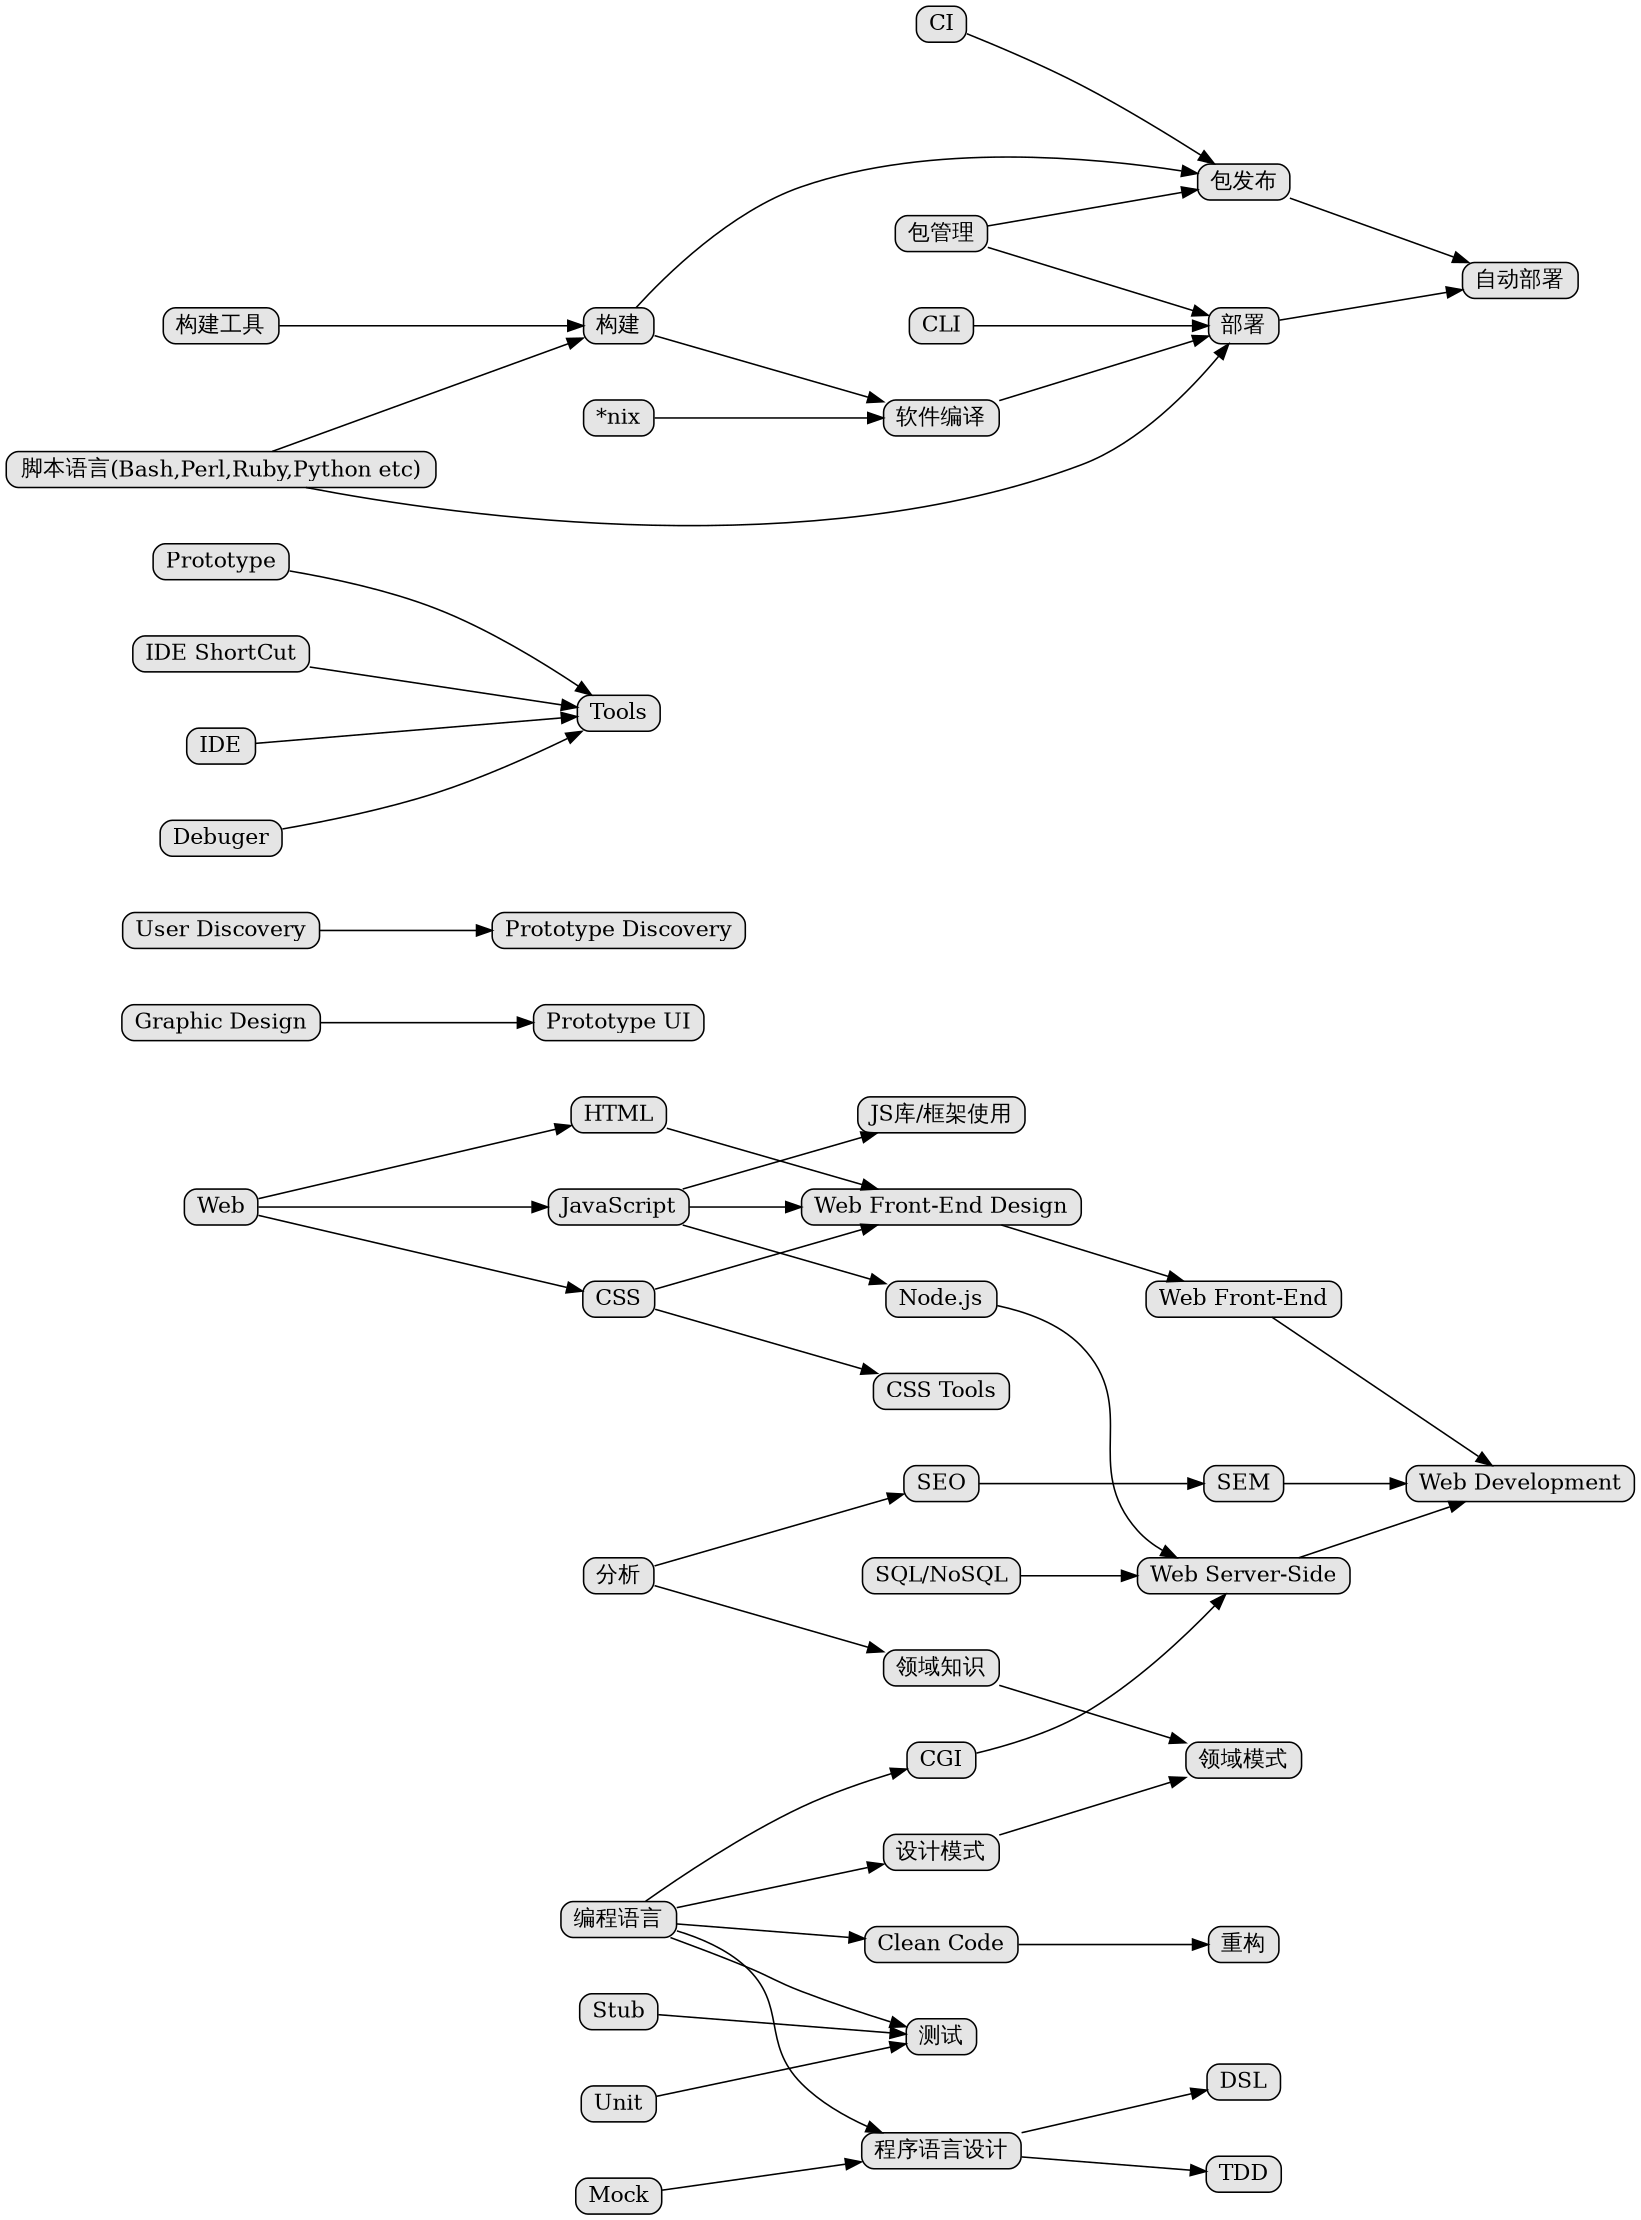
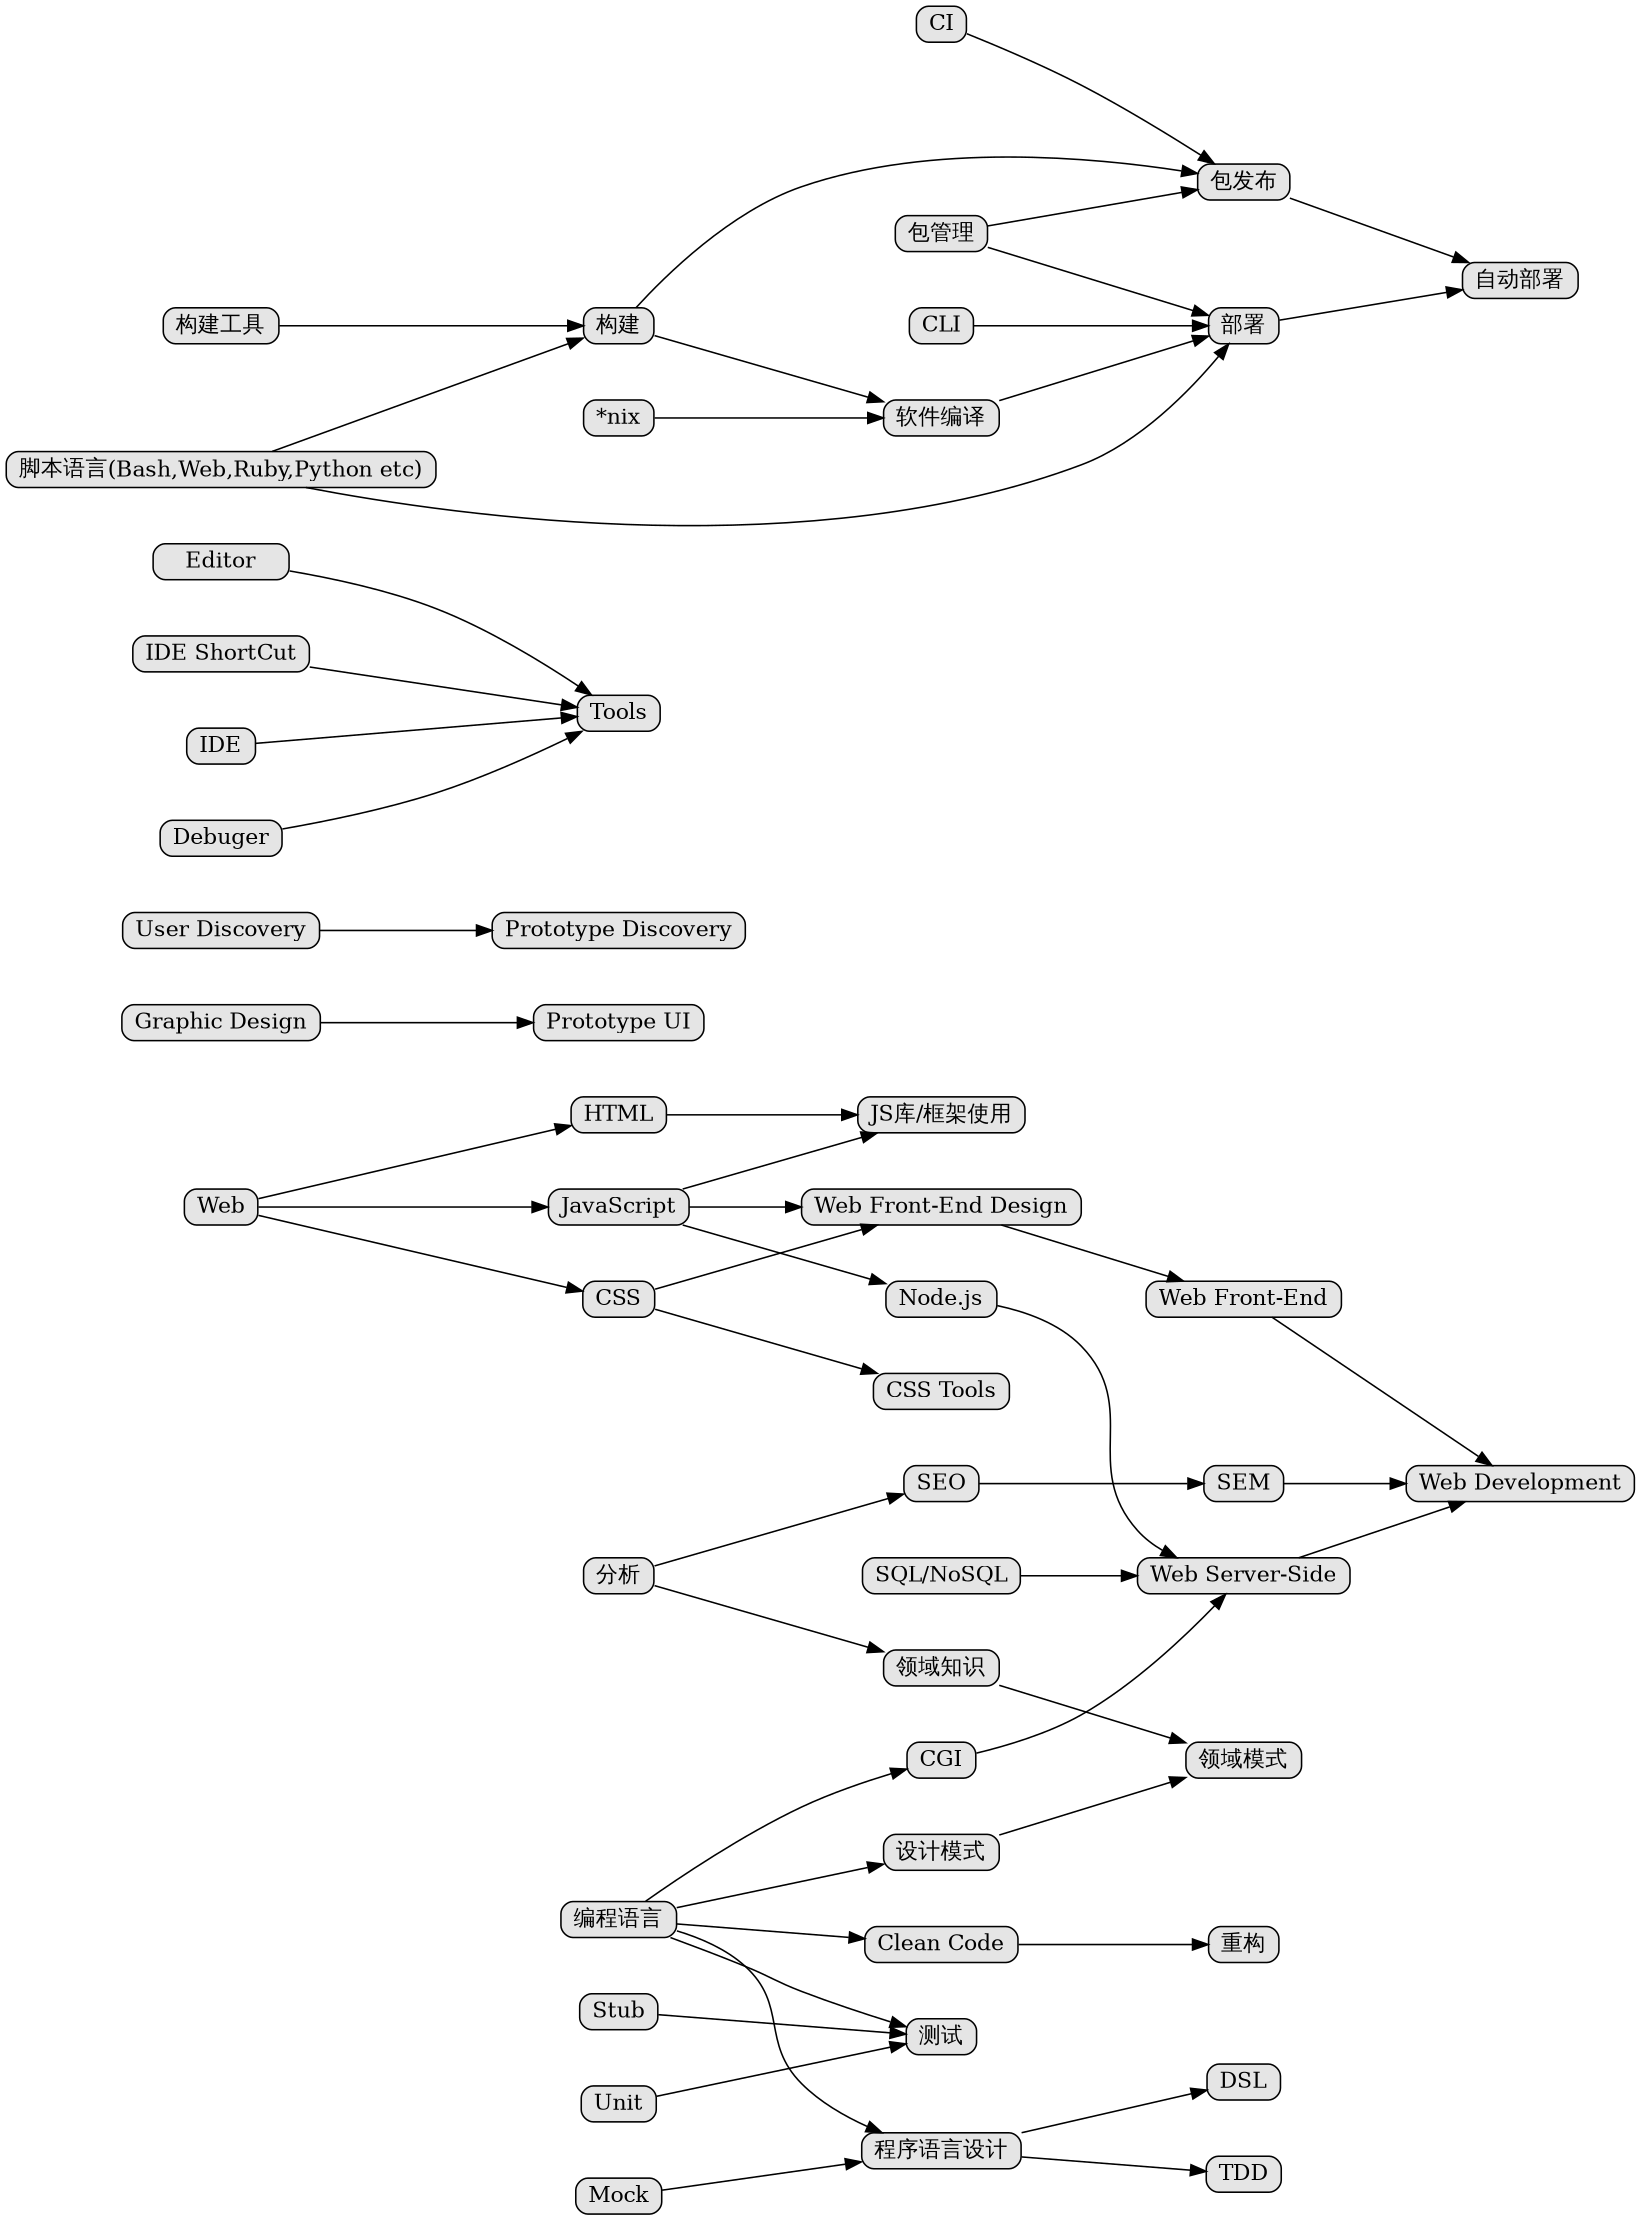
  digraph {
    fixedsize=true
    nodesep=0.5
    rankdir=LR
    node [concentrate=true fillcolor="#E5E5E5" shape=box style="rounded,filled"]
    "编程语言" [height=0 width=0]
    CGI [height=0 width=0]
    "设计模式" [height=0 width=0]
    "测试" [height=0 width=0]
    "Clean Code" [height=0 width=0]
    "程序语言设计" [height=0 width=0]
    "Web Server-Side" [height=0 width=0]
    "领域模式" [height=0 width=0]
    "重构" [height=0 width=0]
    TDD [height=0 width=0]
    DSL [height=0 width=0]
    "Web Development" [height=0 width=0]
    Web [height=0 width=0]
    JavaScript [height=0 width=0]
    HTML [height=0 width=0]
    CSS [height=0 width=0]
    "Web Front-End Design" [height=0 width=0]
    "Node.js" [height=0 width=0]
    "JS库/框架使用" [height=0 width=0]
    "CSS Tools" [height=0 width=0]
    "Web Front-End" [height=0 width=0]
    "Graphic Design" [height=0 width=0]
    "Prototype UI" [height=0 width=0]
    "User Discovery" [height=0 width=0]
    "Prototype Discovery" [height=0 width=0]
    SEM [height=0 width=0]
    "SQL/NoSQL" [height=0 width=0]
    Mock [height=0 width=0]
    Stub [height=0 width=0]
    Unit [height=0 width=0]
    "分析" [height=0 width=0]
    "领域知识" [height=0 width=0]
    SEO [height=0 width=0]
-   Editor [height=0 width=0 label=Prototype]
+   Editor [height=0 width=0]
    Tools [height=0 width=0]
    "IDE ShortCut" [height=0 width=0]
    IDE [height=0 width=0]
    Debuger [height=0 width=0]
    "包管理" [height=0 width=0]
    "部署" [height=0 width=0]
    "包发布" [height=0 width=0]
    "自动部署" [height=0 width=0]
    CI [height=0 width=0]
    "构建工具" [height=0 width=0]
    "构建" [height=0 width=0]
    "软件编译" [height=0 width=0]
    CLI [height=0 width=0]
-   "脚本语言(Bash,Perl,Ruby,Python etc)" [height=0 width=0]
+   "脚本语言(Bash,Perl,Ruby,Python etc)" [height=0 width=0 label="脚本语言(Bash,Web,Ruby,Python etc)"]
    "*nix" [height=0 width=0]
    "编程语言" -> CGI
    "编程语言" -> "设计模式"
    "编程语言" -> "测试"
    "编程语言" -> "Clean Code"
    "编程语言" -> "程序语言设计"
    CGI -> "Web Server-Side"
    "设计模式" -> "领域模式"
    "Clean Code" -> "重构"
    "程序语言设计" -> TDD
    "程序语言设计" -> DSL
    "Web Server-Side" -> "Web Development"
    Web -> JavaScript
    Web -> HTML
    Web -> CSS
    JavaScript -> "Web Front-End Design"
    JavaScript -> "Node.js"
    JavaScript -> "JS库/框架使用"
-   HTML -> "Web Front-End Design"
+   HTML -> "JS库/框架使用"
    CSS -> "Web Front-End Design"
    CSS -> "CSS Tools"
    "Web Front-End Design" -> "Web Front-End"
    "Node.js" -> "Web Server-Side"
    "Web Front-End" -> "Web Development"
    "Graphic Design" -> "Prototype UI"
    "User Discovery" -> "Prototype Discovery"
    SEM -> "Web Development"
    "SQL/NoSQL" -> "Web Server-Side"
    Mock -> "程序语言设计"
    Stub -> "测试"
    Unit -> "测试"
    "分析" -> "领域知识"
    "分析" -> SEO
    "领域知识" -> "领域模式"
    SEO -> SEM
    Editor -> Tools
    "IDE ShortCut" -> Tools
    IDE -> Tools
    Debuger -> Tools
    "包管理" -> "部署"
    "包管理" -> "包发布"
    "部署" -> "自动部署"
    "包发布" -> "自动部署"
    CI -> "包发布"
    "构建工具" -> "构建"
    "构建" -> "包发布"
    "构建" -> "软件编译"
    "软件编译" -> "部署"
    CLI -> "部署"
    "脚本语言(Bash,Perl,Ruby,Python etc)" -> "部署"
    "脚本语言(Bash,Perl,Ruby,Python etc)" -> "构建"
    "*nix" -> "软件编译"
  }
